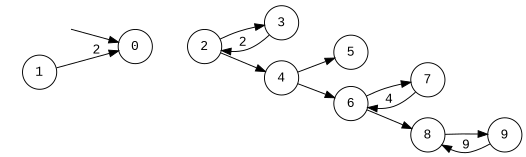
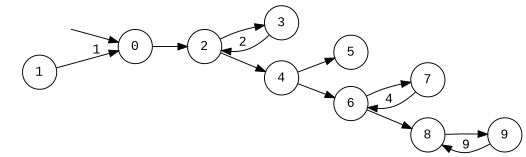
  digraph {
    fontname="Liberation Mono"
    rankdir=LR
    node [fontname="Liberation Mono" shape=circle]
    edge [fontname="Liberation Mono"]
    start [style=invis shape=""]
    n2 [label=0]
    n3 [label=2]
    n4 [label=1]
    n5 [label=3]
    n6 [label=4]
    n7 [label=5]
    n8 [label=6]
    n9 [label=7]
    n10 [label=8]
    n11 [label=9]
    start -> n2
+   n2 -> n3
    n3 -> n5
    n3 -> n6
-   n4 -> n2 [label=2]
+   n4 -> n2 [label=1]
    n5 -> n3 [label=2]
    n6 -> n7
    n6 -> n8
    n8 -> n9
    n8 -> n10
    n9 -> n8 [label=4]
    n10 -> n11
    n11 -> n10 [label=9]
  }
